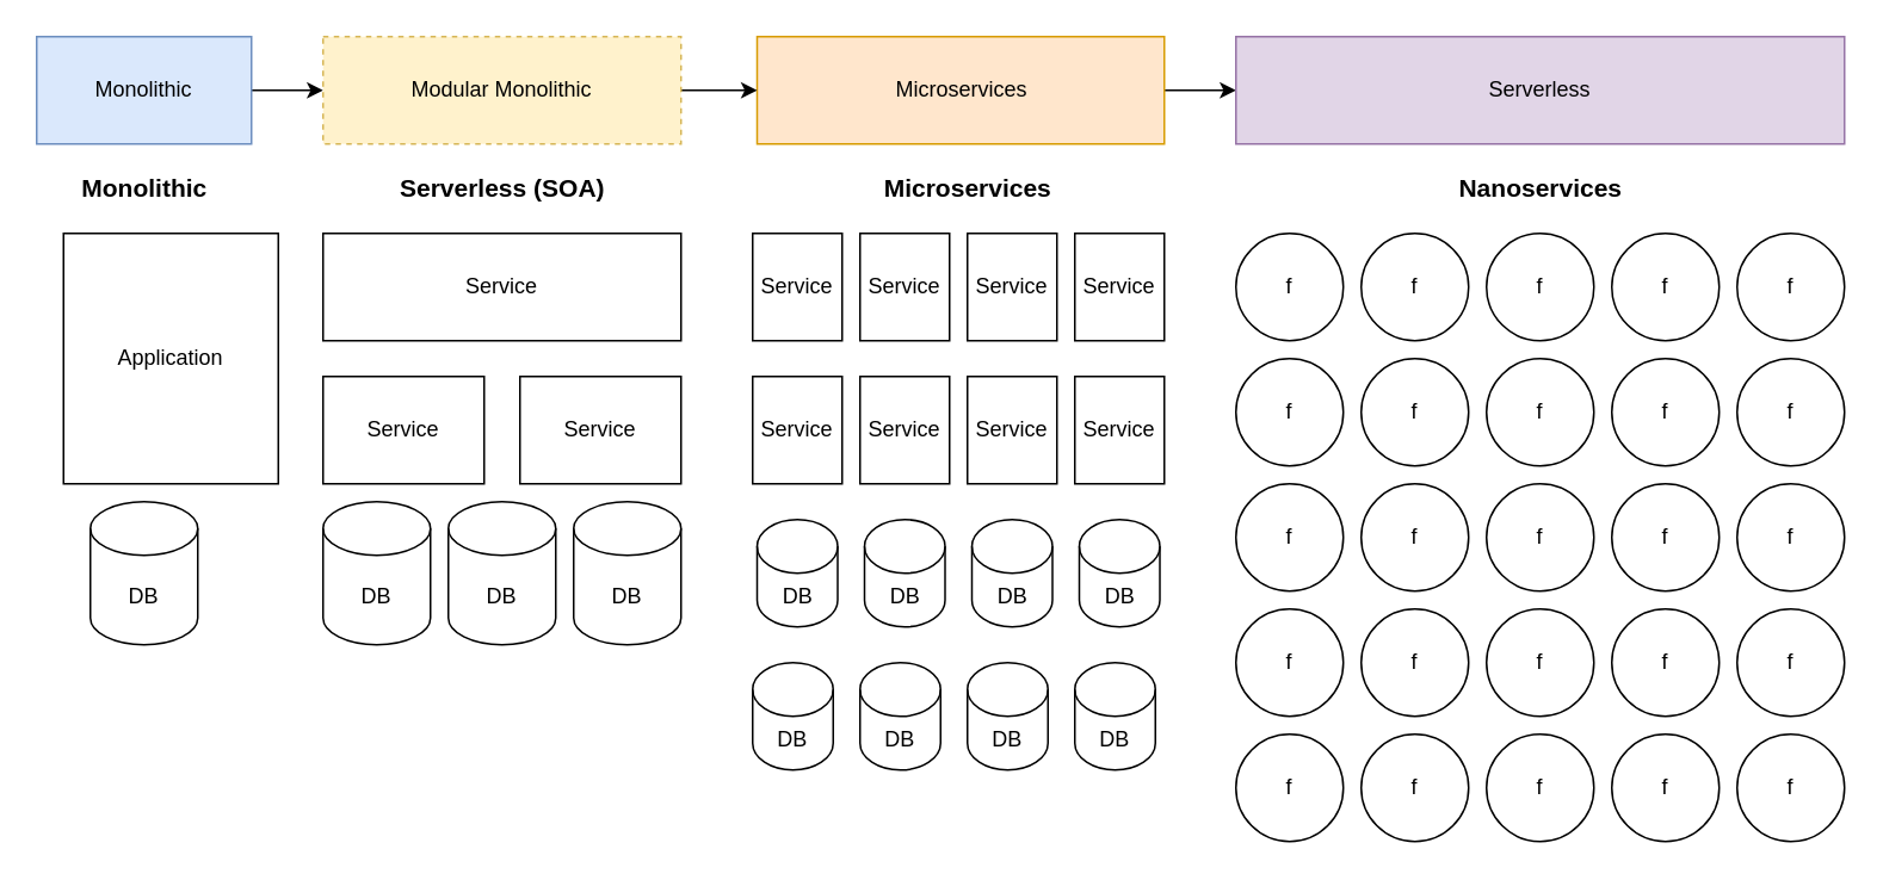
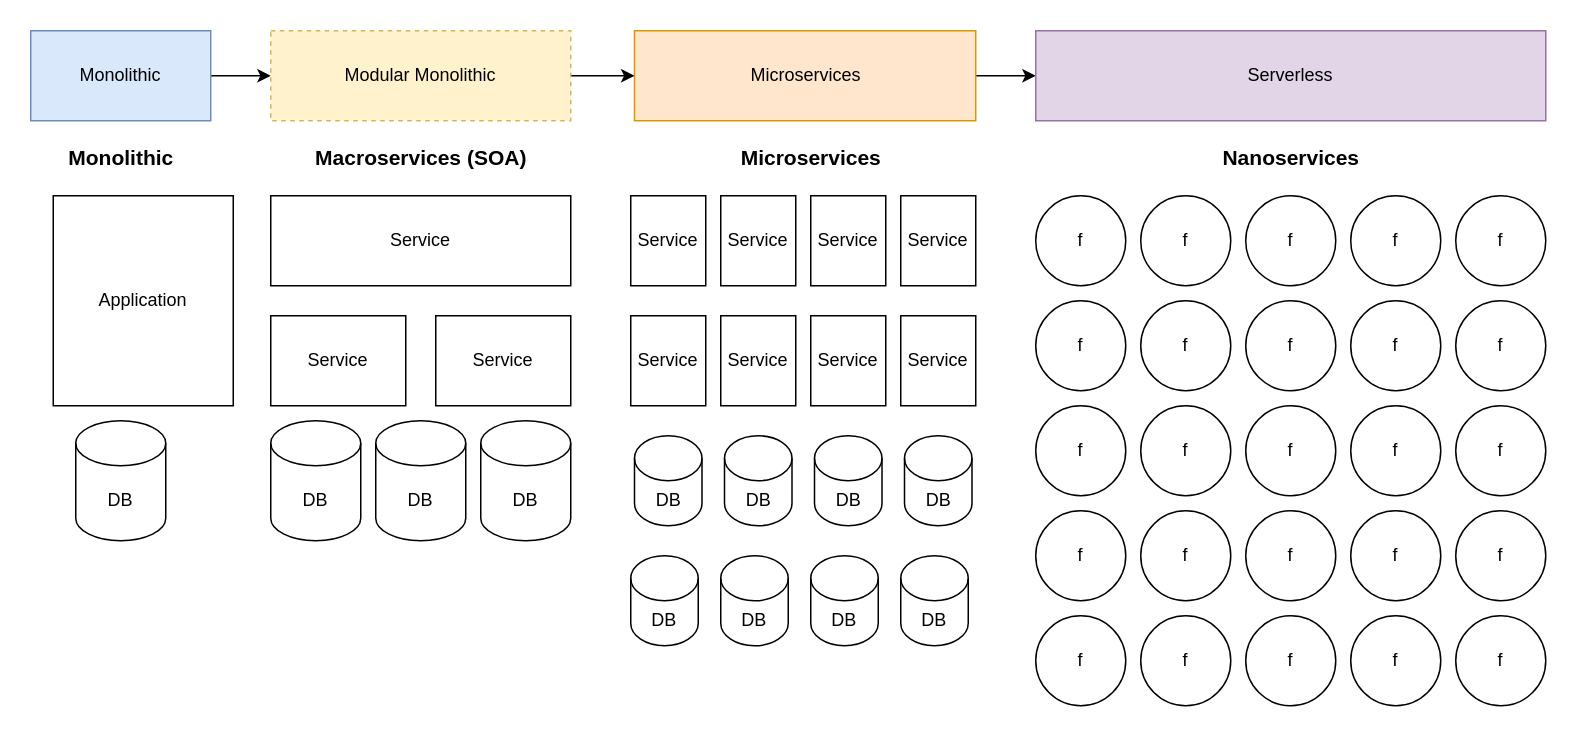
  <mxCell id="0" />
  <mxCell id="1" parent="0" />
  <mxCell id="2" style="edgeStyle=orthogonalEdgeStyle;rounded=0;orthogonalLoop=1;jettySize=auto;html=1;entryX=0;entryY=0.5;entryDx=0;entryDy=0;" parent="1" source="3" target="7" edge="1"><mxGeometry relative="1" as="geometry" /></mxCell>
  <mxCell id="3" value="Monolithic" style="rounded=0;whiteSpace=wrap;html=1;fillColor=#dae8fc;strokeColor=#6c8ebf;" parent="1" vertex="1"><mxGeometry x="20" y="20" width="120" height="60" as="geometry" /></mxCell>
  <mxCell id="4" style="edgeStyle=orthogonalEdgeStyle;rounded=0;orthogonalLoop=1;jettySize=auto;html=1;entryX=0;entryY=0.5;entryDx=0;entryDy=0;" parent="1" source="5" target="8" edge="1"><mxGeometry relative="1" as="geometry" /></mxCell>
  <mxCell id="5" value="Microservices" style="rounded=0;whiteSpace=wrap;html=1;fillColor=#ffe6cc;strokeColor=#d79b00;" parent="1" vertex="1"><mxGeometry x="422.5" y="20" width="227.5" height="60" as="geometry" /></mxCell>
  <mxCell id="6" style="edgeStyle=orthogonalEdgeStyle;rounded=0;orthogonalLoop=1;jettySize=auto;html=1;entryX=0;entryY=0.5;entryDx=0;entryDy=0;" parent="1" source="7" target="5" edge="1"><mxGeometry relative="1" as="geometry" /></mxCell>
  <mxCell id="7" value="Modular Monolithic" style="rounded=0;whiteSpace=wrap;html=1;fillColor=#fff2cc;strokeColor=#d6b656;dashed=1;" parent="1" vertex="1"><mxGeometry x="180" y="20" width="200" height="60" as="geometry" /></mxCell>
  <mxCell id="8" value="Serverless" style="rounded=0;whiteSpace=wrap;html=1;fillColor=#e1d5e7;strokeColor=#9673a6;" parent="1" vertex="1"><mxGeometry x="690" y="20" width="340" height="60" as="geometry" /></mxCell>
  <mxCell id="9" value="Application" style="rounded=0;whiteSpace=wrap;html=1;" vertex="1" parent="1"><mxGeometry x="35" y="130" width="120" height="140" as="geometry" /></mxCell>
  <mxCell id="10" value="DB" style="shape=cylinder3;whiteSpace=wrap;html=1;boundedLbl=1;backgroundOutline=1;size=15;" vertex="1" parent="1"><mxGeometry x="50" y="280" width="60" height="80" as="geometry" /></mxCell>
  <mxCell id="11" value="Service" style="rounded=0;whiteSpace=wrap;html=1;" vertex="1" parent="1"><mxGeometry x="180" y="130" width="200" height="60" as="geometry" /></mxCell>
  <mxCell id="12" value="&lt;span style=&quot;text-wrap: wrap; font-size: 14px;&quot;&gt;Monolithic&lt;/span&gt;" style="text;html=1;align=center;verticalAlign=middle;resizable=0;points=[];autosize=1;strokeColor=none;fillColor=none;fontStyle=1;fontSize=14;" vertex="1" parent="1"><mxGeometry x="35" y="90" width="90" height="30" as="geometry" /></mxCell>
  <mxCell id="13" value="Service" style="rounded=0;whiteSpace=wrap;html=1;" vertex="1" parent="1"><mxGeometry x="180" y="210" width="90" height="60" as="geometry" /></mxCell>
  <mxCell id="14" value="Service" style="rounded=0;whiteSpace=wrap;html=1;" vertex="1" parent="1"><mxGeometry x="290" y="210" width="90" height="60" as="geometry" /></mxCell>
- <mxCell id="15" value="Serverless (SOA)" style="text;html=1;align=center;verticalAlign=middle;resizable=0;points=[];autosize=1;strokeColor=none;fillColor=none;fontStyle=1;fontSize=14;" vertex="1" parent="1"><mxGeometry x="200" y="90" width="160" height="30" as="geometry" /></mxCell>
+ <mxCell id="15" value="Macroservices (SOA)" style="text;html=1;align=center;verticalAlign=middle;resizable=0;points=[];autosize=1;strokeColor=none;fillColor=none;fontStyle=1;fontSize=14;" vertex="1" parent="1"><mxGeometry x="200" y="90" width="160" height="30" as="geometry" /></mxCell>
  <mxCell id="16" value="DB" style="shape=cylinder3;whiteSpace=wrap;html=1;boundedLbl=1;backgroundOutline=1;size=15;" vertex="1" parent="1"><mxGeometry x="180" y="280" width="60" height="80" as="geometry" /></mxCell>
  <mxCell id="17" value="DB" style="shape=cylinder3;whiteSpace=wrap;html=1;boundedLbl=1;backgroundOutline=1;size=15;" vertex="1" parent="1"><mxGeometry x="250" y="280" width="60" height="80" as="geometry" /></mxCell>
  <mxCell id="18" value="DB" style="shape=cylinder3;whiteSpace=wrap;html=1;boundedLbl=1;backgroundOutline=1;size=15;" vertex="1" parent="1"><mxGeometry x="320" y="280" width="60" height="80" as="geometry" /></mxCell>
  <mxCell id="19" value="Service" style="rounded=0;whiteSpace=wrap;html=1;" vertex="1" parent="1"><mxGeometry x="420" y="130" width="50" height="60" as="geometry" /></mxCell>
  <mxCell id="20" value="Service" style="rounded=0;whiteSpace=wrap;html=1;" vertex="1" parent="1"><mxGeometry x="480" y="130" width="50" height="60" as="geometry" /></mxCell>
  <mxCell id="21" value="Service" style="rounded=0;whiteSpace=wrap;html=1;" vertex="1" parent="1"><mxGeometry x="540" y="130" width="50" height="60" as="geometry" /></mxCell>
  <mxCell id="22" value="Service" style="rounded=0;whiteSpace=wrap;html=1;" vertex="1" parent="1"><mxGeometry x="600" y="130" width="50" height="60" as="geometry" /></mxCell>
  <mxCell id="23" value="Service" style="rounded=0;whiteSpace=wrap;html=1;" vertex="1" parent="1"><mxGeometry x="420" y="210" width="50" height="60" as="geometry" /></mxCell>
  <mxCell id="24" value="Service" style="rounded=0;whiteSpace=wrap;html=1;" vertex="1" parent="1"><mxGeometry x="480" y="210" width="50" height="60" as="geometry" /></mxCell>
  <mxCell id="25" value="Service" style="rounded=0;whiteSpace=wrap;html=1;" vertex="1" parent="1"><mxGeometry x="540" y="210" width="50" height="60" as="geometry" /></mxCell>
  <mxCell id="26" value="Service" style="rounded=0;whiteSpace=wrap;html=1;" vertex="1" parent="1"><mxGeometry x="600" y="210" width="50" height="60" as="geometry" /></mxCell>
  <mxCell id="27" value="DB" style="shape=cylinder3;whiteSpace=wrap;html=1;boundedLbl=1;backgroundOutline=1;size=15;" vertex="1" parent="1"><mxGeometry x="422.5" y="290" width="45" height="60" as="geometry" /></mxCell>
  <mxCell id="28" value="DB" style="shape=cylinder3;whiteSpace=wrap;html=1;boundedLbl=1;backgroundOutline=1;size=15;" vertex="1" parent="1"><mxGeometry x="482.5" y="290" width="45" height="60" as="geometry" /></mxCell>
  <mxCell id="29" value="DB" style="shape=cylinder3;whiteSpace=wrap;html=1;boundedLbl=1;backgroundOutline=1;size=15;" vertex="1" parent="1"><mxGeometry x="542.5" y="290" width="45" height="60" as="geometry" /></mxCell>
  <mxCell id="30" value="DB" style="shape=cylinder3;whiteSpace=wrap;html=1;boundedLbl=1;backgroundOutline=1;size=15;" vertex="1" parent="1"><mxGeometry x="602.5" y="290" width="45" height="60" as="geometry" /></mxCell>
  <mxCell id="31" value="Microservices" style="text;html=1;align=center;verticalAlign=middle;resizable=0;points=[];autosize=1;strokeColor=none;fillColor=none;fontStyle=1;fontSize=14;" vertex="1" parent="1"><mxGeometry x="485" y="90" width="110" height="30" as="geometry" /></mxCell>
  <mxCell id="32" value="DB" style="shape=cylinder3;whiteSpace=wrap;html=1;boundedLbl=1;backgroundOutline=1;size=15;" vertex="1" parent="1"><mxGeometry x="420" y="370" width="45" height="60" as="geometry" /></mxCell>
  <mxCell id="33" value="DB" style="shape=cylinder3;whiteSpace=wrap;html=1;boundedLbl=1;backgroundOutline=1;size=15;" vertex="1" parent="1"><mxGeometry x="480" y="370" width="45" height="60" as="geometry" /></mxCell>
  <mxCell id="34" value="DB" style="shape=cylinder3;whiteSpace=wrap;html=1;boundedLbl=1;backgroundOutline=1;size=15;" vertex="1" parent="1"><mxGeometry x="540" y="370" width="45" height="60" as="geometry" /></mxCell>
  <mxCell id="35" value="DB" style="shape=cylinder3;whiteSpace=wrap;html=1;boundedLbl=1;backgroundOutline=1;size=15;" vertex="1" parent="1"><mxGeometry x="600" y="370" width="45" height="60" as="geometry" /></mxCell>
  <mxCell id="36" value="f" style="ellipse;whiteSpace=wrap;html=1;aspect=fixed;" vertex="1" parent="1"><mxGeometry x="690" y="130" width="60" height="60" as="geometry" /></mxCell>
  <mxCell id="37" value="f" style="ellipse;whiteSpace=wrap;html=1;aspect=fixed;" vertex="1" parent="1"><mxGeometry x="760" y="130" width="60" height="60" as="geometry" /></mxCell>
  <mxCell id="38" value="f" style="ellipse;whiteSpace=wrap;html=1;aspect=fixed;" vertex="1" parent="1"><mxGeometry x="830" y="130" width="60" height="60" as="geometry" /></mxCell>
  <mxCell id="39" value="f" style="ellipse;whiteSpace=wrap;html=1;aspect=fixed;" vertex="1" parent="1"><mxGeometry x="900" y="130" width="60" height="60" as="geometry" /></mxCell>
  <mxCell id="40" value="f" style="ellipse;whiteSpace=wrap;html=1;aspect=fixed;" vertex="1" parent="1"><mxGeometry x="970" y="130" width="60" height="60" as="geometry" /></mxCell>
  <mxCell id="41" value="f" style="ellipse;whiteSpace=wrap;html=1;aspect=fixed;" vertex="1" parent="1"><mxGeometry x="690" y="200" width="60" height="60" as="geometry" /></mxCell>
  <mxCell id="42" value="f" style="ellipse;whiteSpace=wrap;html=1;aspect=fixed;" vertex="1" parent="1"><mxGeometry x="760" y="200" width="60" height="60" as="geometry" /></mxCell>
  <mxCell id="43" value="f" style="ellipse;whiteSpace=wrap;html=1;aspect=fixed;" vertex="1" parent="1"><mxGeometry x="830" y="200" width="60" height="60" as="geometry" /></mxCell>
  <mxCell id="44" value="f" style="ellipse;whiteSpace=wrap;html=1;aspect=fixed;" vertex="1" parent="1"><mxGeometry x="900" y="200" width="60" height="60" as="geometry" /></mxCell>
  <mxCell id="45" value="f" style="ellipse;whiteSpace=wrap;html=1;aspect=fixed;" vertex="1" parent="1"><mxGeometry x="970" y="200" width="60" height="60" as="geometry" /></mxCell>
  <mxCell id="46" value="f" style="ellipse;whiteSpace=wrap;html=1;aspect=fixed;" vertex="1" parent="1"><mxGeometry x="690" y="270" width="60" height="60" as="geometry" /></mxCell>
  <mxCell id="47" value="f" style="ellipse;whiteSpace=wrap;html=1;aspect=fixed;" vertex="1" parent="1"><mxGeometry x="760" y="270" width="60" height="60" as="geometry" /></mxCell>
  <mxCell id="48" value="f" style="ellipse;whiteSpace=wrap;html=1;aspect=fixed;" vertex="1" parent="1"><mxGeometry x="830" y="270" width="60" height="60" as="geometry" /></mxCell>
  <mxCell id="49" value="f" style="ellipse;whiteSpace=wrap;html=1;aspect=fixed;" vertex="1" parent="1"><mxGeometry x="900" y="270" width="60" height="60" as="geometry" /></mxCell>
  <mxCell id="50" value="f" style="ellipse;whiteSpace=wrap;html=1;aspect=fixed;" vertex="1" parent="1"><mxGeometry x="970" y="270" width="60" height="60" as="geometry" /></mxCell>
  <mxCell id="51" value="f" style="ellipse;whiteSpace=wrap;html=1;aspect=fixed;" vertex="1" parent="1"><mxGeometry x="690" y="340" width="60" height="60" as="geometry" /></mxCell>
  <mxCell id="52" value="f" style="ellipse;whiteSpace=wrap;html=1;aspect=fixed;" vertex="1" parent="1"><mxGeometry x="760" y="340" width="60" height="60" as="geometry" /></mxCell>
  <mxCell id="53" value="f" style="ellipse;whiteSpace=wrap;html=1;aspect=fixed;" vertex="1" parent="1"><mxGeometry x="830" y="340" width="60" height="60" as="geometry" /></mxCell>
  <mxCell id="54" value="f" style="ellipse;whiteSpace=wrap;html=1;aspect=fixed;" vertex="1" parent="1"><mxGeometry x="900" y="340" width="60" height="60" as="geometry" /></mxCell>
  <mxCell id="55" value="f" style="ellipse;whiteSpace=wrap;html=1;aspect=fixed;" vertex="1" parent="1"><mxGeometry x="970" y="340" width="60" height="60" as="geometry" /></mxCell>
  <mxCell id="56" value="f" style="ellipse;whiteSpace=wrap;html=1;aspect=fixed;" vertex="1" parent="1"><mxGeometry x="690" y="410" width="60" height="60" as="geometry" /></mxCell>
  <mxCell id="57" value="f" style="ellipse;whiteSpace=wrap;html=1;aspect=fixed;" vertex="1" parent="1"><mxGeometry x="760" y="410" width="60" height="60" as="geometry" /></mxCell>
  <mxCell id="58" value="f" style="ellipse;whiteSpace=wrap;html=1;aspect=fixed;" vertex="1" parent="1"><mxGeometry x="830" y="410" width="60" height="60" as="geometry" /></mxCell>
  <mxCell id="59" value="f" style="ellipse;whiteSpace=wrap;html=1;aspect=fixed;" vertex="1" parent="1"><mxGeometry x="900" y="410" width="60" height="60" as="geometry" /></mxCell>
  <mxCell id="60" value="f" style="ellipse;whiteSpace=wrap;html=1;aspect=fixed;" vertex="1" parent="1"><mxGeometry x="970" y="410" width="60" height="60" as="geometry" /></mxCell>
  <mxCell id="61" value="Nanoservices" style="text;html=1;align=center;verticalAlign=middle;resizable=0;points=[];autosize=1;strokeColor=none;fillColor=none;fontStyle=1;fontSize=14;" vertex="1" parent="1"><mxGeometry x="805" y="90" width="110" height="30" as="geometry" /></mxCell>
